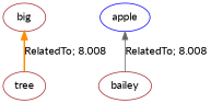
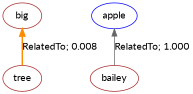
  digraph {
    fontname=Lato
    node [color=brown fontname=Lato]
    edge [dir=back fontname=Lato]
    n1 [label=big]
    n2 [label=tree]
    n3 [color=blue label=apple]
    n4 [label=bailey]
-   n1 -> n2 [color=darkorange label="RelatedTo; 8.008" style=bold weight=8.008]
-   n3 -> n4 [color=gray40 label="RelatedTo; 8.008" style=solid weight=1.000]
+   n1 -> n2 [color=darkorange label="RelatedTo; 0.008" style=bold weight=8.008]
+   n3 -> n4 [color=gray40 label="RelatedTo; 1.000" style=solid weight=1.000]
  }
